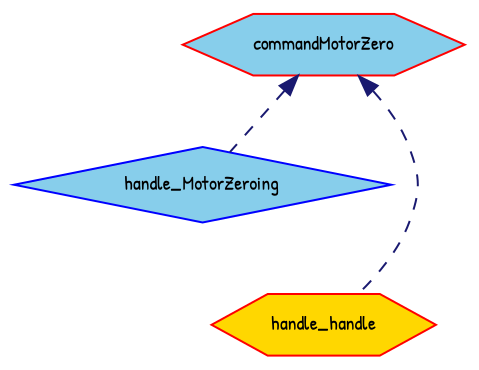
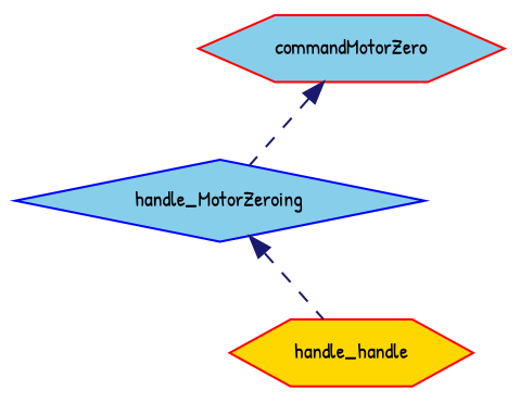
  digraph {
    fontname="Patrick Hand"
    rankdir=TB
    node [color=red fillcolor=skyblue fontname="Patrick Hand" fontsize=10 shape=hexagon style=filled]
    edge [color=midnightblue dir=back fontname="Patrick Hand" fontsize=10 labelfontname=Helvetica labelfontsize=10 style=dashed]
    n1 [fontcolor=black height=0.2 label=commandMotorZero width=0.4]
    n2 [color=blue height=0.2 label=handle_MotorZeroing shape=diamond width=0.4]
    n3 [fillcolor=gold height=0.2 label=handle_handle width=0.4]
    n1 -> n2
-   n1 -> n3
+   n2 -> n3
  }
